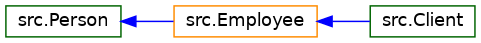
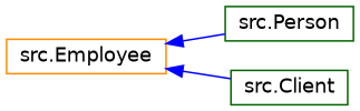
  digraph {
    rankdir=LR
    node [color=darkgreen fillcolor=white fontname=Helvetica fontsize=12 shape=box style=filled]
    edge [color=blue dir=back fontname=Helvetica fontsize=12 labelfontname=Helvetica labelfontsize=10 style=solid]
    n1 [height=0.2 label="src.Person" width=0.4]
    n2 [color=darkorange height=0.2 label="src.Employee" width=0.4]
    n3 [height=0.2 label="src.Client" width=0.4]
-   n1 -> n2
+   n2 -> n1
    n2 -> n3
  }
